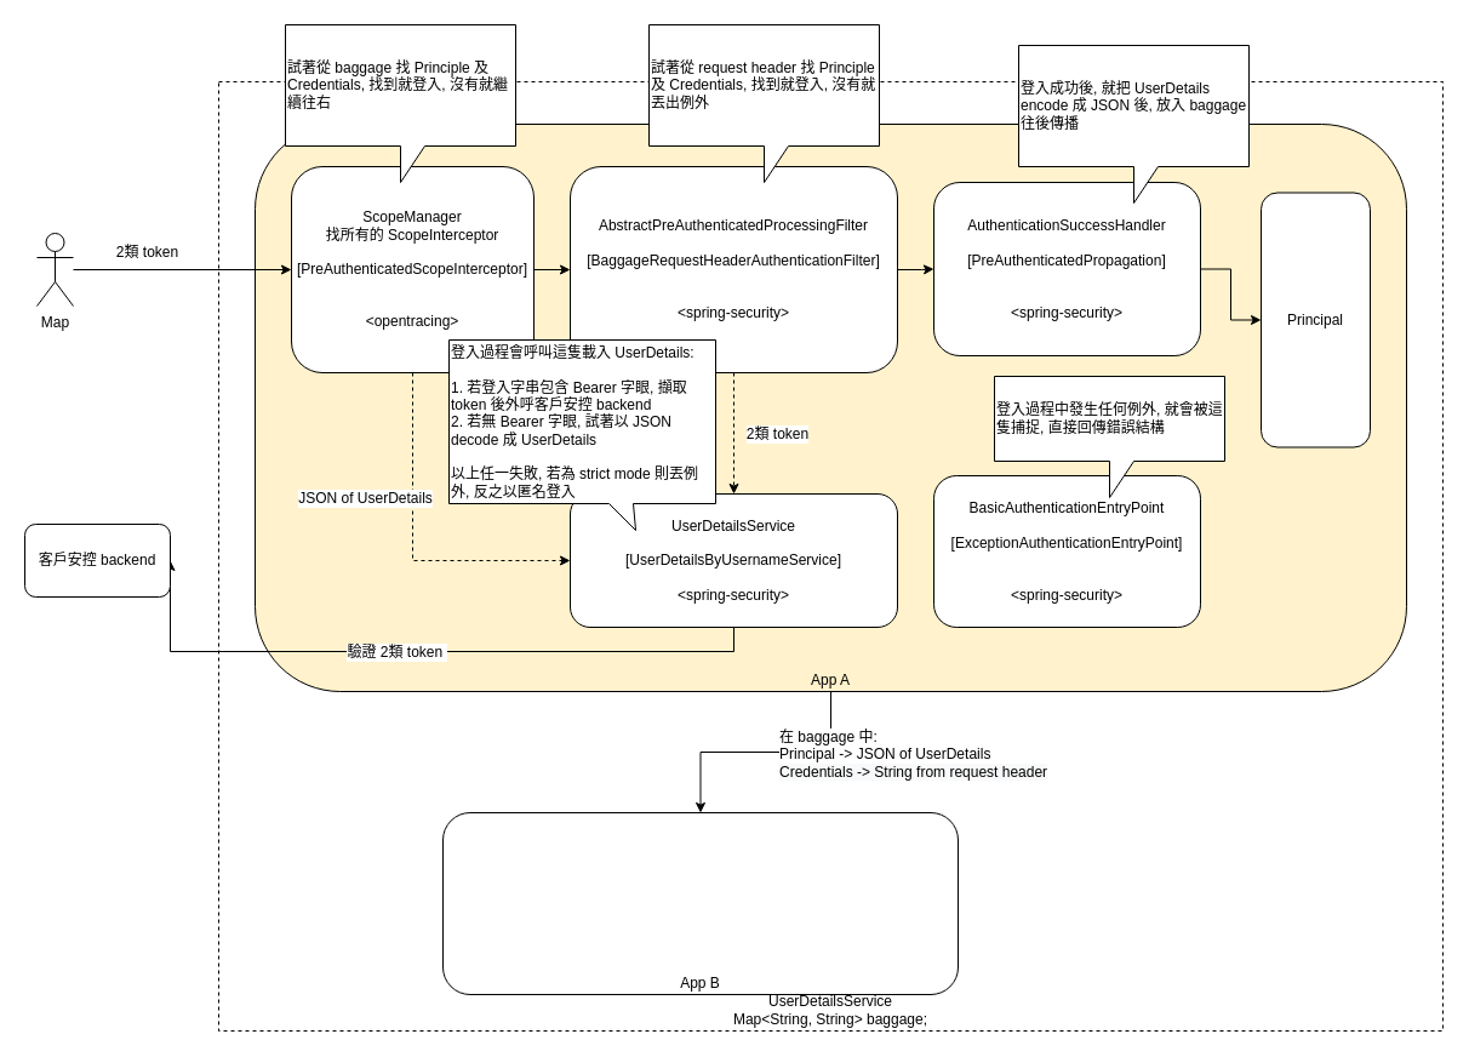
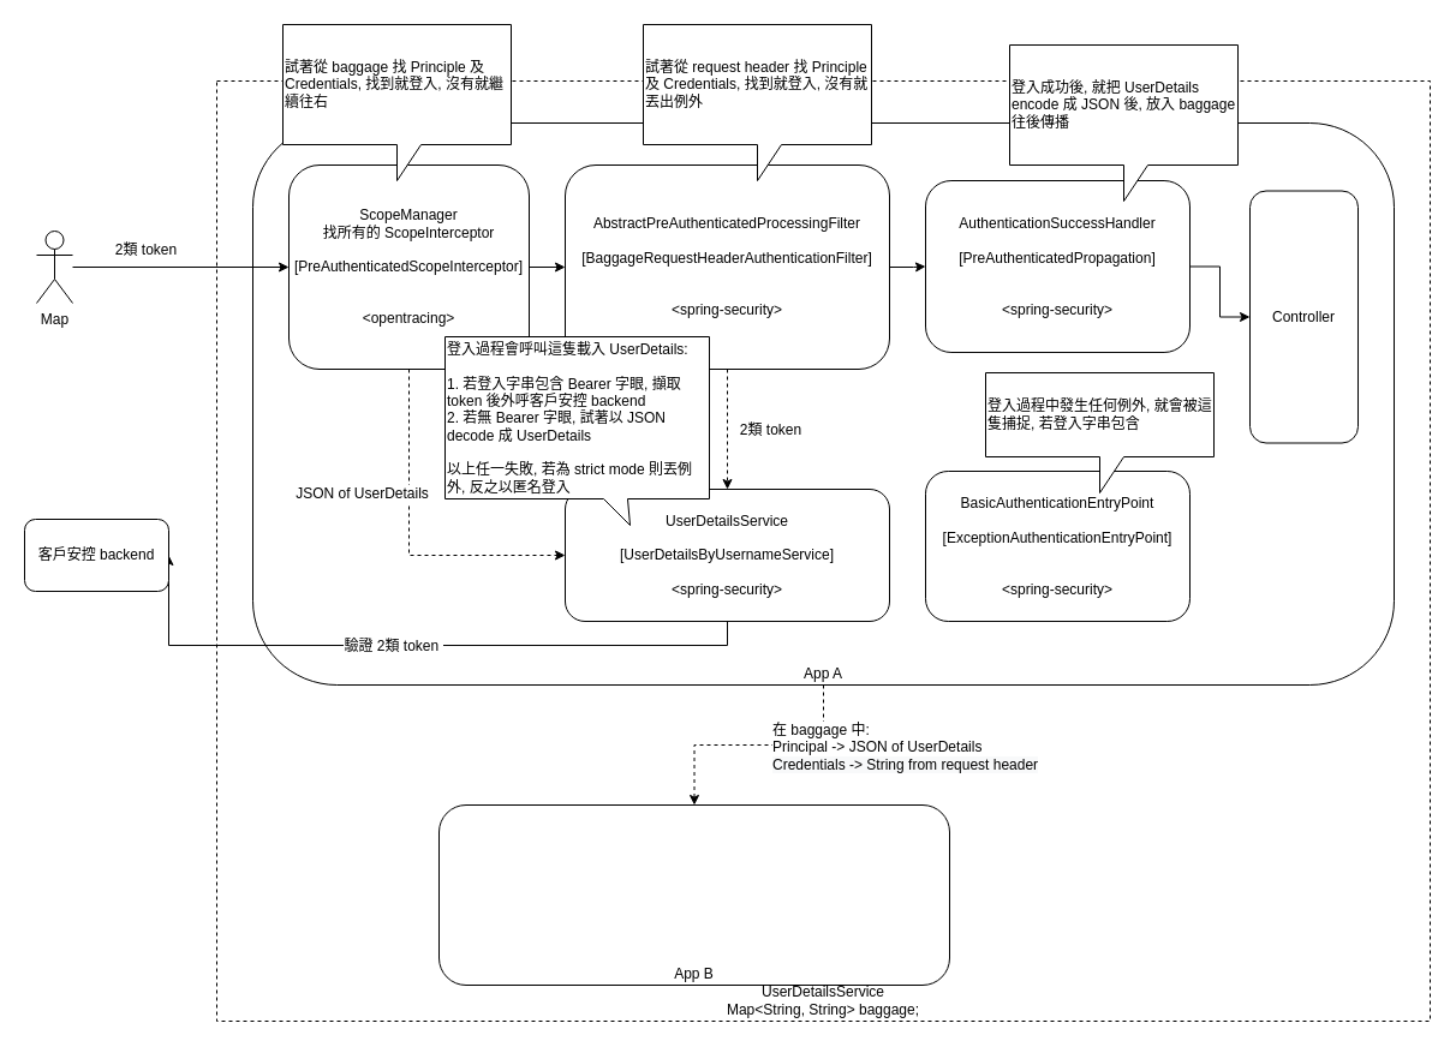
  <mxCell id="0" />
  <mxCell id="1" parent="0" />
  <mxCell id="2" value="UserDetailsService&lt;br&gt;Map&amp;lt;String, String&amp;gt; baggage;" style="rounded=0;whiteSpace=wrap;html=1;dashed=1;verticalAlign=bottom;" parent="1" vertex="1"><mxGeometry x="180" y="67" width="1010" height="783" as="geometry" /></mxCell>
- <mxCell id="3" style="edgeStyle=orthogonalEdgeStyle;rounded=0;orthogonalLoop=1;jettySize=auto;html=1;" parent="1" source="5" target="13" edge="1"><mxGeometry relative="1" as="geometry" /></mxCell>
+ <mxCell id="3" style="edgeStyle=orthogonalEdgeStyle;rounded=0;orthogonalLoop=1;jettySize=auto;html=1;dashed=1;" parent="1" source="5" target="13" edge="1"><mxGeometry relative="1" as="geometry" /></mxCell>
  <mxCell id="4" value="在 baggage 中:&lt;br&gt;Principal -&amp;gt; JSON of UserDetails&lt;br&gt;&lt;span style=&quot;background-color: rgb(248 , 249 , 250)&quot;&gt;Credentials -&amp;gt; String from request header&lt;/span&gt;" style="text;html=1;resizable=0;points=[];align=left;verticalAlign=middle;labelBackgroundColor=#ffffff;" parent="3" vertex="1" connectable="0"><mxGeometry relative="1" as="geometry"><mxPoint x="10" y="1" as="offset" /></mxGeometry></mxCell>
- <mxCell id="5" value="App A" style="rounded=1;whiteSpace=wrap;html=1;verticalAlign=bottom;fillColor=#fff2cc;" parent="1" vertex="1"><mxGeometry x="210" y="102" width="950" height="468" as="geometry" /></mxCell>
+ <mxCell id="5" value="App A" style="rounded=1;whiteSpace=wrap;html=1;verticalAlign=bottom;" parent="1" vertex="1"><mxGeometry x="210" y="102" width="950" height="468" as="geometry" /></mxCell>
  <mxCell id="6" style="edgeStyle=orthogonalEdgeStyle;rounded=0;orthogonalLoop=1;jettySize=auto;html=1;entryX=0;entryY=0.5;entryDx=0;entryDy=0;" parent="1" source="9" target="17" edge="1"><mxGeometry relative="1" as="geometry" /></mxCell>
  <mxCell id="7" style="edgeStyle=orthogonalEdgeStyle;rounded=0;orthogonalLoop=1;jettySize=auto;html=1;entryX=0;entryY=0.5;entryDx=0;entryDy=0;dashed=1;" parent="1" source="9" target="20" edge="1"><mxGeometry relative="1" as="geometry"><Array as="points"><mxPoint x="340" y="462" /></Array></mxGeometry></mxCell>
  <mxCell id="8" value="JSON of UserDetails" style="text;html=1;resizable=0;points=[];align=center;verticalAlign=middle;labelBackgroundColor=#ffffff;" parent="7" vertex="1" connectable="0"><mxGeometry x="-0.555" y="4" relative="1" as="geometry"><mxPoint x="-44" y="40" as="offset" /></mxGeometry></mxCell>
  <mxCell id="9" value="ScopeManager&lt;br&gt;找所有的 ScopeInterceptor&lt;br&gt;&lt;br&gt;[PreAuthenticatedScopeInterceptor]&lt;br&gt;&lt;br&gt;&lt;br&gt;&amp;lt;opentracing&amp;gt;" style="rounded=1;whiteSpace=wrap;html=1;" parent="1" vertex="1"><mxGeometry x="240" y="137" width="200" height="170" as="geometry" /></mxCell>
  <mxCell id="10" style="edgeStyle=orthogonalEdgeStyle;rounded=0;orthogonalLoop=1;jettySize=auto;html=1;entryX=0;entryY=0.5;entryDx=0;entryDy=0;" parent="1" source="12" target="9" edge="1"><mxGeometry relative="1" as="geometry" /></mxCell>
  <mxCell id="11" value="2類 token" style="text;html=1;resizable=0;points=[];align=center;verticalAlign=middle;labelBackgroundColor=#ffffff;" parent="10" vertex="1" connectable="0"><mxGeometry x="-0.262" y="4" relative="1" as="geometry"><mxPoint x="-6" y="-11" as="offset" /></mxGeometry></mxCell>
  <mxCell id="12" value="Map" style="shape=umlActor;verticalLabelPosition=bottom;labelBackgroundColor=#ffffff;verticalAlign=top;html=1;outlineConnect=0;" parent="1" vertex="1"><mxGeometry x="30" y="192" width="30" height="60" as="geometry" /></mxCell>
  <mxCell id="13" value="App B" style="rounded=1;whiteSpace=wrap;html=1;verticalAlign=bottom;" parent="1" vertex="1"><mxGeometry x="365" y="670" width="425" height="150" as="geometry" /></mxCell>
  <mxCell id="14" style="edgeStyle=orthogonalEdgeStyle;rounded=0;orthogonalLoop=1;jettySize=auto;html=1;entryX=0.5;entryY=0;entryDx=0;entryDy=0;dashed=1;" parent="1" source="17" target="20" edge="1"><mxGeometry relative="1" as="geometry" /></mxCell>
  <mxCell id="15" value="2類 token" style="text;html=1;resizable=0;points=[];align=center;verticalAlign=middle;labelBackgroundColor=#ffffff;" parent="14" vertex="1" connectable="0"><mxGeometry x="0.019" y="2" relative="1" as="geometry"><mxPoint x="33" y="-0.5" as="offset" /></mxGeometry></mxCell>
  <mxCell id="16" style="edgeStyle=orthogonalEdgeStyle;rounded=0;orthogonalLoop=1;jettySize=auto;html=1;entryX=0;entryY=0.5;entryDx=0;entryDy=0;" parent="1" source="17" target="23" edge="1"><mxGeometry relative="1" as="geometry" /></mxCell>
  <mxCell id="17" value="AbstractPreAuthenticatedProcessingFilter&lt;br&gt;&lt;br&gt;[BaggageRequestHeaderAuthenticationFilter]&lt;br&gt;&lt;br&gt;&lt;br&gt;&amp;lt;spring-security&amp;gt;" style="rounded=1;whiteSpace=wrap;html=1;" parent="1" vertex="1"><mxGeometry x="470" y="137" width="270" height="170" as="geometry" /></mxCell>
  <mxCell id="18" style="edgeStyle=orthogonalEdgeStyle;rounded=0;orthogonalLoop=1;jettySize=auto;html=1;entryX=1;entryY=0.5;entryDx=0;entryDy=0;" parent="1" source="20" target="25" edge="1"><mxGeometry relative="1" as="geometry"><Array as="points"><mxPoint x="605" y="537" /></Array></mxGeometry></mxCell>
  <mxCell id="19" value="驗證 2類 token&amp;nbsp;" style="text;html=1;resizable=0;points=[];align=center;verticalAlign=middle;labelBackgroundColor=#ffffff;" vertex="1" connectable="0" parent="18"><mxGeometry x="0.039" y="1" relative="1" as="geometry"><mxPoint x="-8" y="-1" as="offset" /></mxGeometry></mxCell>
  <mxCell id="20" value="UserDetailsService&lt;br&gt;&lt;br&gt;[UserDetailsByUsernameService]&lt;br&gt;&lt;br&gt;&amp;lt;spring-security&amp;gt;" style="rounded=1;whiteSpace=wrap;html=1;" parent="1" vertex="1"><mxGeometry x="470" y="407" width="270" height="110" as="geometry" /></mxCell>
- <mxCell id="21" value="Principal" style="rounded=1;whiteSpace=wrap;html=1;" parent="1" vertex="1"><mxGeometry x="1040" y="158.5" width="90" height="210" as="geometry" /></mxCell>
+ <mxCell id="21" value="Controller" style="rounded=1;whiteSpace=wrap;html=1;" parent="1" vertex="1"><mxGeometry x="1040" y="158.5" width="90" height="210" as="geometry" /></mxCell>
  <mxCell id="22" style="edgeStyle=orthogonalEdgeStyle;rounded=0;orthogonalLoop=1;jettySize=auto;html=1;" parent="1" source="23" target="21" edge="1"><mxGeometry relative="1" as="geometry" /></mxCell>
  <mxCell id="23" value="AuthenticationSuccessHandler&lt;br&gt;&lt;br&gt;[PreAuthenticatedPropagation]&lt;br&gt;&lt;br&gt;&lt;br&gt;&amp;lt;spring-security&amp;gt;" style="rounded=1;whiteSpace=wrap;html=1;" parent="1" vertex="1"><mxGeometry x="770" y="150" width="220" height="143" as="geometry" /></mxCell>
  <mxCell id="24" value="BasicAuthenticationEntryPoint&lt;br&gt;&lt;br&gt;[ExceptionAuthenticationEntryPoint]&lt;br&gt;&lt;br&gt;&lt;br&gt;&amp;lt;spring-security&amp;gt;" style="rounded=1;whiteSpace=wrap;html=1;" parent="1" vertex="1"><mxGeometry x="770" y="392" width="220" height="125" as="geometry" /></mxCell>
  <mxCell id="25" value="客戶安控 backend" style="rounded=1;whiteSpace=wrap;html=1;" parent="1" vertex="1"><mxGeometry x="20" y="432" width="120" height="60" as="geometry" /></mxCell>
  <mxCell id="26" value="試著從 baggage 找 Principle 及 Credentials, 找到就登入, 沒有就繼續往右" style="shape=callout;whiteSpace=wrap;html=1;perimeter=calloutPerimeter;rounded=0;align=left;position2=0.5;" parent="1" vertex="1"><mxGeometry x="235" y="20" width="190" height="130" as="geometry" /></mxCell>
  <mxCell id="27" value="試著從 request header 找 Principle 及 Credentials, 找到就登入, 沒有就丟出例外" style="shape=callout;whiteSpace=wrap;html=1;perimeter=calloutPerimeter;rounded=0;align=left;position2=0.5;" parent="1" vertex="1"><mxGeometry x="535" y="20" width="190" height="130" as="geometry" /></mxCell>
  <mxCell id="28" value="登入過程會呼叫這隻載入 UserDetails:&lt;br&gt;&lt;br&gt;1. 若登入字串包含 Bearer 字眼, 擷取 token 後外呼客戶安控 backend&lt;br&gt;2. 若無 Bearer 字眼, 試著以 JSON decode 成 UserDetails&lt;br&gt;&lt;br&gt;以上任一失敗, 若為 strict mode 則丟例外, 反之以匿名登入" style="shape=callout;whiteSpace=wrap;html=1;perimeter=calloutPerimeter;rounded=0;align=left;position2=0.7;size=22;position=0.6;" parent="1" vertex="1"><mxGeometry x="370" y="280" width="220" height="157" as="geometry" /></mxCell>
  <mxCell id="29" value="登入成功後, 就把 UserDetails encode 成 JSON 後, 放入 baggage 往後傳播" style="shape=callout;whiteSpace=wrap;html=1;perimeter=calloutPerimeter;rounded=0;align=left;position2=0.5;" parent="1" vertex="1"><mxGeometry x="840" y="37" width="190" height="130" as="geometry" /></mxCell>
- <mxCell id="30" value="登入過程中發生任何例外, 就會被這隻捕捉, 直接回傳錯誤結構" style="shape=callout;whiteSpace=wrap;html=1;perimeter=calloutPerimeter;rounded=0;align=left;position2=0.5;" parent="1" vertex="1"><mxGeometry x="820" y="310" width="190" height="100" as="geometry" /></mxCell>
+ <mxCell id="30" value="登入過程中發生任何例外, 就會被這隻捕捉, 若登入字串包含" style="shape=callout;whiteSpace=wrap;html=1;perimeter=calloutPerimeter;rounded=0;align=left;position2=0.5;" parent="1" vertex="1"><mxGeometry x="820" y="310" width="190" height="100" as="geometry" /></mxCell>
